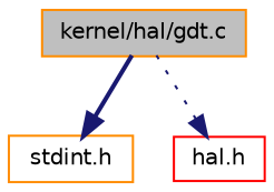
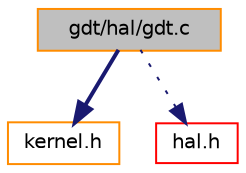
  digraph {
    node [color=darkorange fillcolor=white fontname=Helvetica fontsize=10 shape=record style=filled]
    edge [color=midnightblue fontname=Helvetica fontsize=10 labelfontname=Helvetica labelfontsize=10]
-   n1 [fillcolor=grey75 fontcolor=black height=0.2 label="kernel/hal/gdt.c" width=0.4]
-   n2 [height=0.2 label="stdint.h" width=0.4]
+   n1 [fillcolor=grey75 fontcolor=black height=0.2 label="gdt/hal/gdt.c" width=0.4]
+   n2 [height=0.2 label="kernel.h" width=0.4]
    n3 [color=red height=0.2 label="hal.h" width=0.4]
    n1 -> n2 [style=bold]
    n1 -> n3 [style=dotted]
  }
